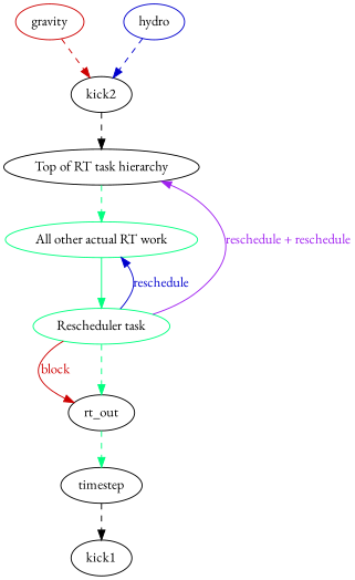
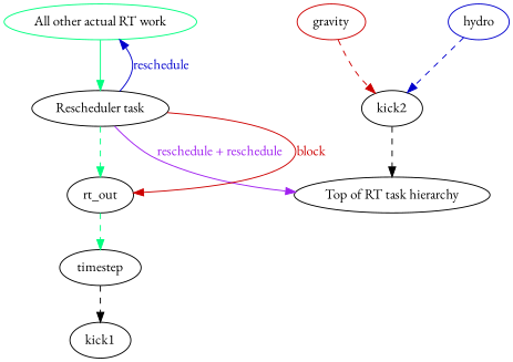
  digraph {
    compound=true
    fontname="EB Garamond"
    nodesep=0.55
    ranksep=0.5
    node [color=black fontname="EB Garamond"]
    edge [color=springgreen fontname="EB Garamond" style=dashed]
    n1 [color=red3 label=gravity]
    kick2
    n3 [label="Top of RT task hierarchy"]
    n4 [color=blue3 label=hydro]
    n5 [color=springgreen label="All other actual RT work"]
-   n6 [color=springgreen label="Rescheduler task"]
+   n6 [label="Rescheduler task"]
    n7 [label=rt_out]
    n8 [label=timestep]
    kick1
    n1 -> kick2 [color=red3]
    kick2 -> n3 [color=black]
-   n3 -> n5
    n4 -> kick2 [color=blue3]
    n5 -> n6 [style=solid]
    n6 -> n3 [color=purple constraint=false fontcolor=purple label="reschedule + reschedule" style=""]
    n6 -> n5 [color=blue3 constraint=false fontcolor=blue3 label=reschedule style=""]
    n6 -> n7 [color=red3 constraint=false fontcolor=red3 label=block style=""]
    n6 -> n7
    n7 -> n8
    n8 -> kick1 [color=black]
  }
